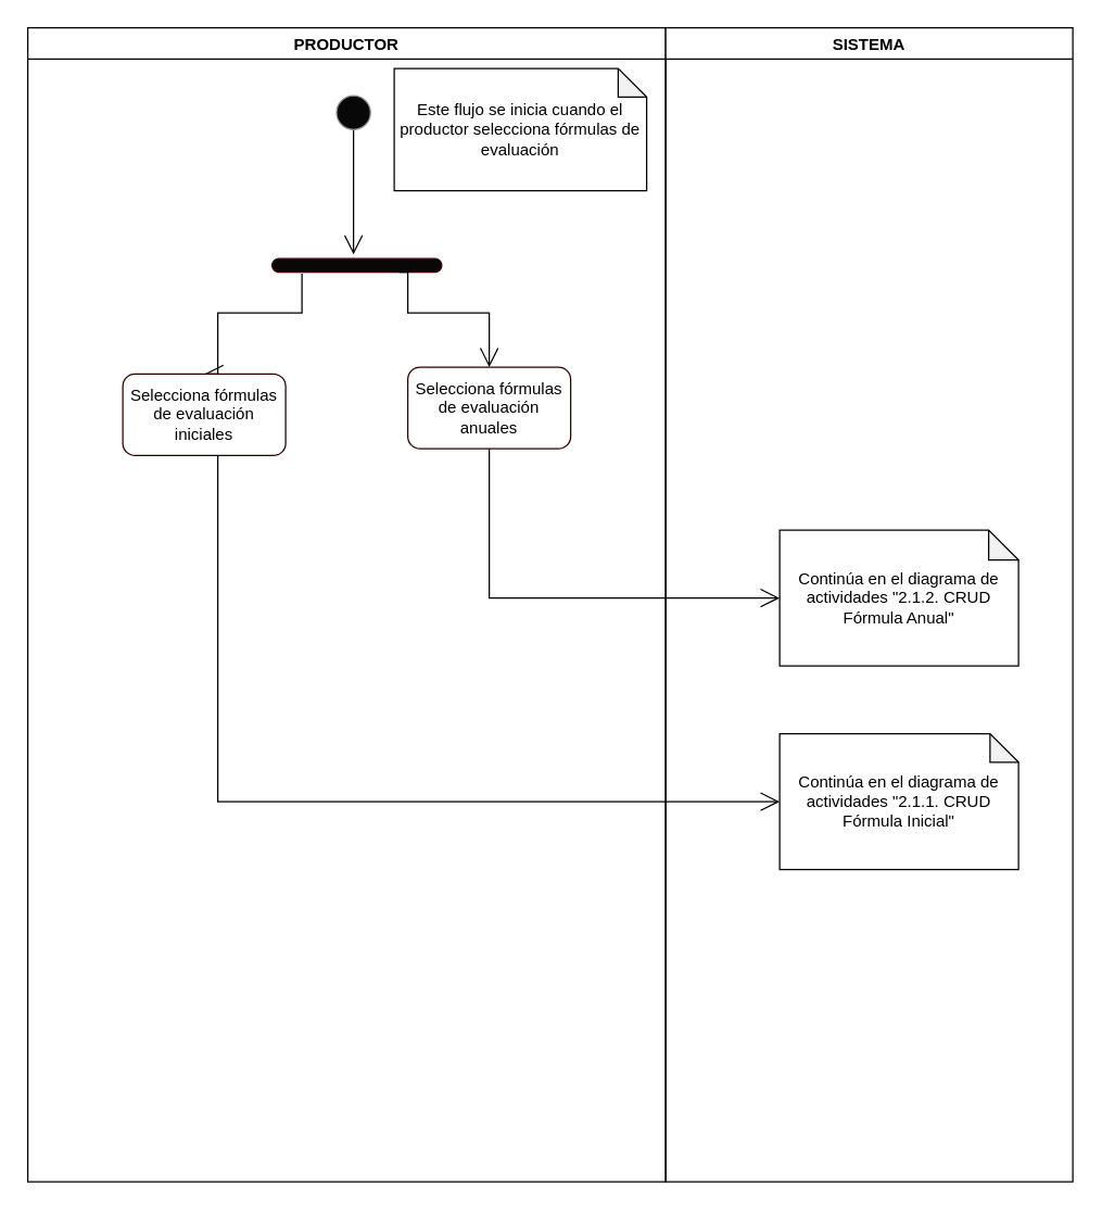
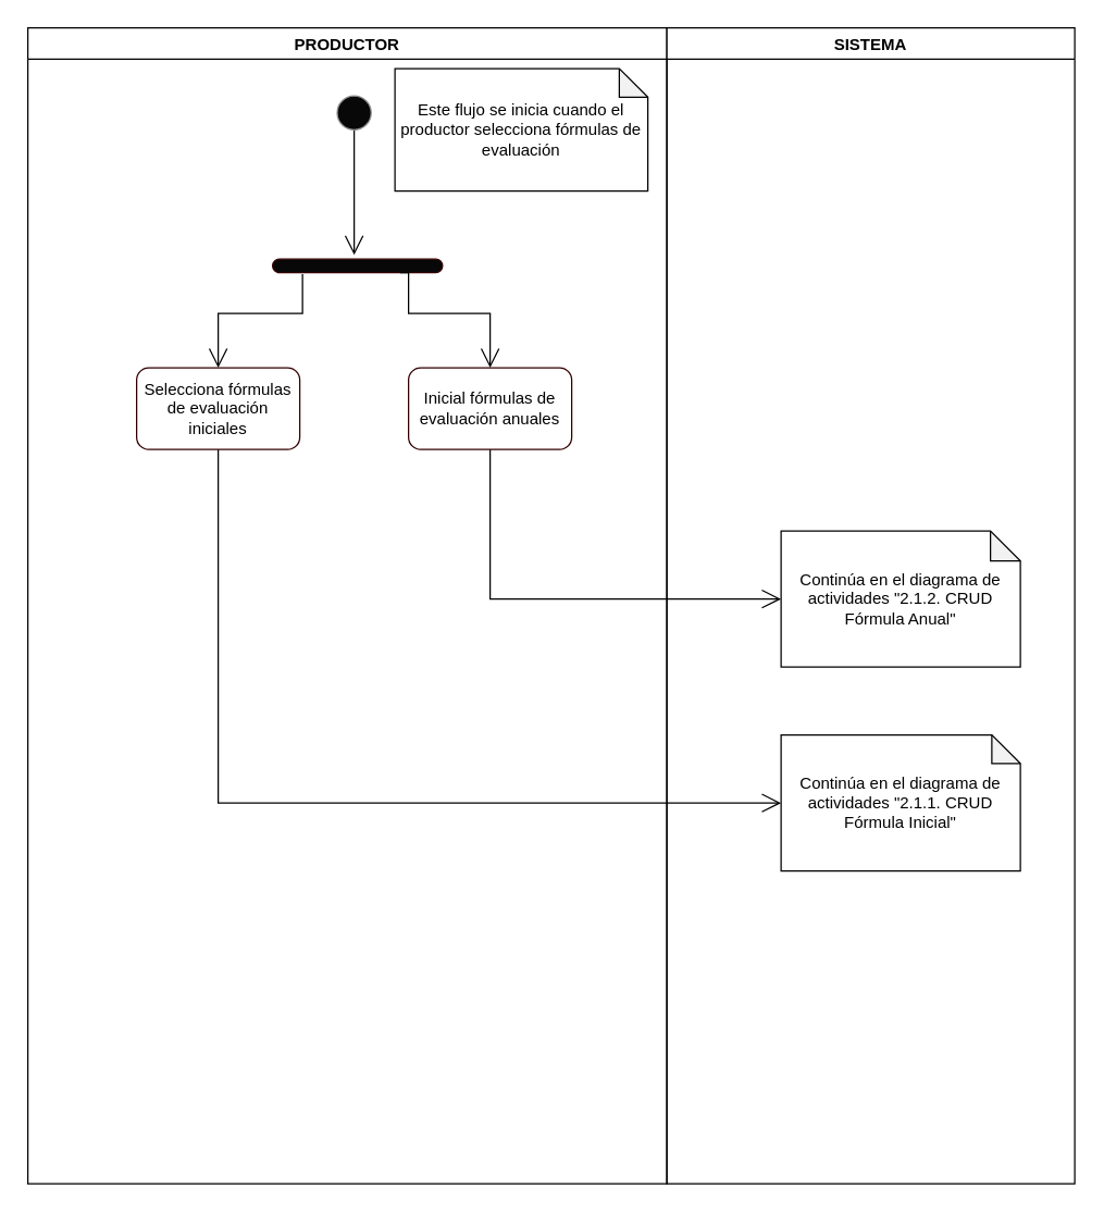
  <mxCell id="0" />
  <mxCell id="1" parent="0" />
  <mxCell id="2" value="PRODUCTOR" style="swimlane;gradientColor=none;" parent="1" vertex="1"><mxGeometry x="20" y="20" width="470" height="850" as="geometry" /></mxCell>
  <mxCell id="3" style="edgeStyle=orthogonalEdgeStyle;rounded=0;orthogonalLoop=1;jettySize=auto;html=1;endSize=12;endArrow=open;endFill=0;" parent="2" source="4" edge="1"><mxGeometry relative="1" as="geometry"><mxPoint x="240" y="167" as="targetPoint" /></mxGeometry></mxCell>
  <mxCell id="4" value="" style="ellipse;whiteSpace=wrap;html=1;aspect=fixed;strokeColor=#919191;fillColor=#080808;gradientColor=none;" parent="2" vertex="1"><mxGeometry x="227.5" y="50" width="25" height="25" as="geometry" /></mxCell>
  <mxCell id="5" value="" style="rounded=1;whiteSpace=wrap;html=1;strokeColor=#330000;fillColor=#080808;gradientColor=none;arcSize=50;" parent="2" vertex="1"><mxGeometry x="180" y="170" width="125" height="10" as="geometry" /></mxCell>
  <mxCell id="6" style="edgeStyle=orthogonalEdgeStyle;rounded=0;orthogonalLoop=1;jettySize=auto;html=1;exitX=0.5;exitY=0;exitDx=0;exitDy=0;entryX=0.176;entryY=1.1;entryDx=0;entryDy=0;endArrow=none;endFill=0;endSize=12;startArrow=open;startFill=0;targetPerimeterSpacing=0;startSize=12;entryPerimeter=0;" parent="2" source="7" target="5" edge="1"><mxGeometry relative="1" as="geometry"><Array as="points"><mxPoint x="140" y="210" /><mxPoint x="202" y="210" /></Array></mxGeometry></mxCell>
- <mxCell id="7" value="Selecciona fórmulas de evaluación iniciales" style="rounded=1;whiteSpace=wrap;html=1;strokeColor=#330000;fillColor=#FFFFFF;gradientColor=none;" parent="2" vertex="1"><mxGeometry x="70" y="255" width="120" height="60" as="geometry" /></mxCell>
+ <mxCell id="7" value="Selecciona fórmulas de evaluación iniciales" style="rounded=1;whiteSpace=wrap;html=1;strokeColor=#330000;fillColor=#FFFFFF;gradientColor=none;" parent="2" vertex="1"><mxGeometry x="80" y="250" width="120" height="60" as="geometry" /></mxCell>
  <mxCell id="8" style="edgeStyle=orthogonalEdgeStyle;rounded=0;orthogonalLoop=1;jettySize=auto;html=1;exitX=0.5;exitY=0;exitDx=0;exitDy=0;startArrow=open;startFill=0;startSize=12;endArrow=none;endFill=0;endSize=12;targetPerimeterSpacing=0;entryX=0.75;entryY=1;entryDx=0;entryDy=0;" parent="2" source="9" target="5" edge="1"><mxGeometry relative="1" as="geometry"><mxPoint x="280" y="190" as="targetPoint" /><Array as="points"><mxPoint x="340" y="210" /><mxPoint x="280" y="210" /><mxPoint x="280" y="180" /></Array></mxGeometry></mxCell>
- <mxCell id="9" value="Selecciona fórmulas de evaluación anuales" style="rounded=1;whiteSpace=wrap;html=1;strokeColor=#330000;fillColor=#FFFFFF;gradientColor=none;" parent="2" vertex="1"><mxGeometry x="280" y="250" width="120" height="60" as="geometry" /></mxCell>
+ <mxCell id="9" value="Inicial fórmulas de evaluación anuales" style="rounded=1;whiteSpace=wrap;html=1;strokeColor=#330000;fillColor=#FFFFFF;gradientColor=none;" parent="2" vertex="1"><mxGeometry x="280" y="250" width="120" height="60" as="geometry" /></mxCell>
  <mxCell id="10" value="Este flujo se inicia cuando el&lt;br/&gt;productor selecciona fórmulas de&lt;br/&gt;evaluación" style="shape=note;whiteSpace=wrap;html=1;backgroundOutline=1;darkOpacity=0.05;size=21;" parent="2" vertex="1"><mxGeometry x="270" y="30" width="186" height="90" as="geometry" /></mxCell>
  <mxCell id="11" value="SISTEMA" style="swimlane;gradientColor=none;" parent="1" vertex="1"><mxGeometry x="490" y="20" width="300" height="850" as="geometry" /></mxCell>
  <mxCell id="12" value="Continúa en el diagrama de actividades &quot;2.1.2. CRUD Fórmula Anual&quot;" style="shape=note;whiteSpace=wrap;html=1;backgroundOutline=1;darkOpacity=0.05;size=22;" parent="11" vertex="1"><mxGeometry x="84" y="370" width="176" height="100" as="geometry" /></mxCell>
  <mxCell id="13" value="Continúa en el diagrama de actividades &quot;2.1.1. CRUD Fórmula Inicial&quot;" style="shape=note;whiteSpace=wrap;html=1;backgroundOutline=1;darkOpacity=0.05;size=21;" parent="11" vertex="1"><mxGeometry x="84" y="520" width="176" height="100" as="geometry" /></mxCell>
  <mxCell id="14" style="edgeStyle=orthogonalEdgeStyle;rounded=0;orthogonalLoop=1;jettySize=auto;html=1;exitX=0;exitY=0.5;exitDx=0;exitDy=0;exitPerimeter=0;startArrow=open;startFill=0;startSize=12;sourcePerimeterSpacing=0;endArrow=none;endFill=0;" parent="1" source="13" target="7" edge="1"><mxGeometry relative="1" as="geometry"><Array as="points"><mxPoint x="160" y="590" /></Array></mxGeometry></mxCell>
  <mxCell id="15" style="edgeStyle=orthogonalEdgeStyle;rounded=0;orthogonalLoop=1;jettySize=auto;html=1;exitX=0;exitY=0.5;exitDx=0;exitDy=0;exitPerimeter=0;entryX=0.5;entryY=1;entryDx=0;entryDy=0;startArrow=open;startFill=0;startSize=12;sourcePerimeterSpacing=0;endArrow=none;endFill=0;" parent="1" source="12" target="9" edge="1"><mxGeometry relative="1" as="geometry" /></mxCell>
